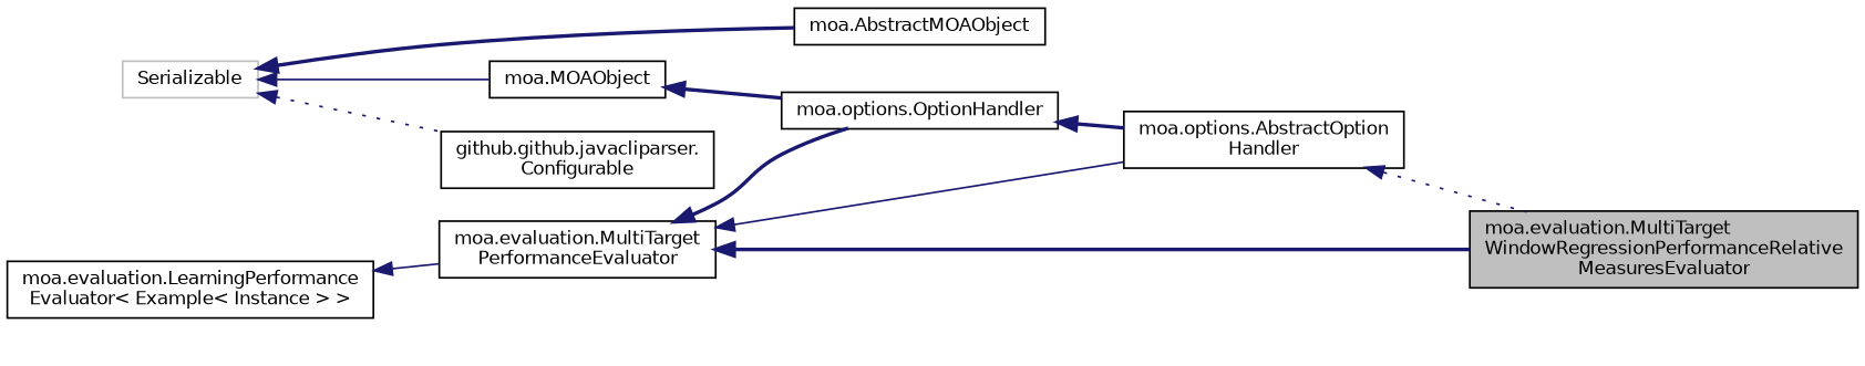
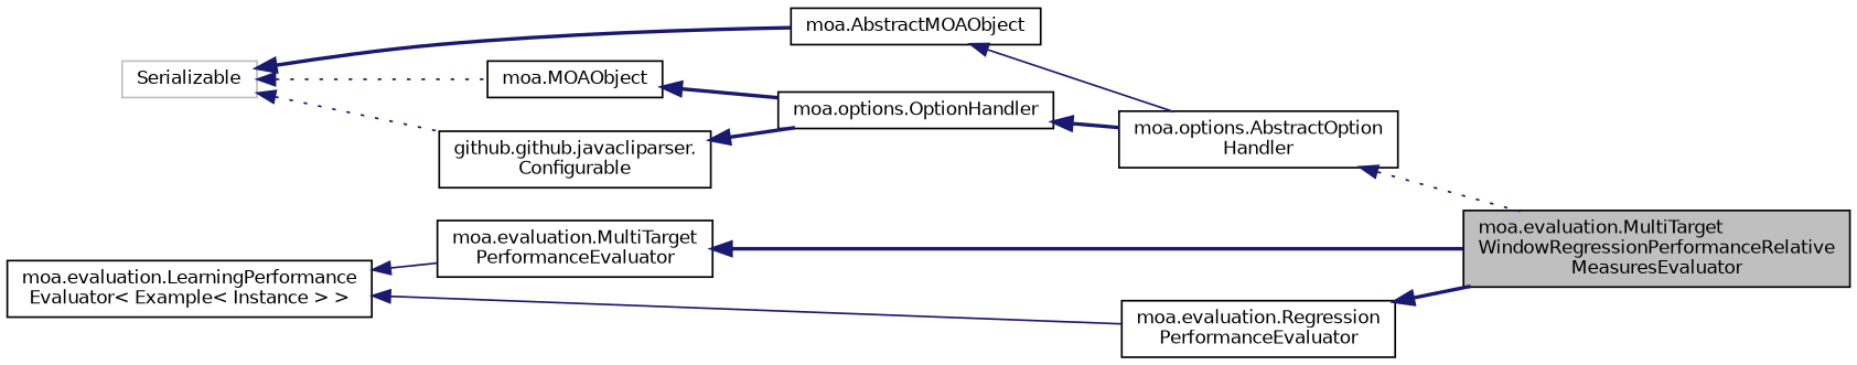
  digraph {
    rankdir=LR
    node [color=black fillcolor=white fontname=Helvetica fontsize=10 shape=record style=filled]
    edge [color=midnightblue dir=back fontname=Helvetica fontsize=10 labelfontname=Helvetica labelfontsize=10 style=bold]
    n1 [fillcolor=grey75 fontcolor=black height=0.2 label="moa.evaluation.MultiTarget\lWindowRegressionPerformanceRelative\lMeasuresEvaluator" width=0.4]
    n2 [height=0.2 label="moa.options.AbstractOption\lHandler" width=0.4]
    n3 [height=0.2 label="moa.AbstractMOAObject" width=0.4]
    n4 [height=0.2 label="moa.MOAObject" width=0.4]
    n5 [height=0.2 label="moa.options.OptionHandler" width=0.4]
    n6 [color=grey75 height=0.2 label=Serializable width=0.4]
    n7 [height=0.2 label="github.github.javacliparser.\lConfigurable" width=0.4]
    n8 [height=0.2 label="moa.evaluation.MultiTarget\lPerformanceEvaluator" width=0.4]
    n9 [height=0.2 label="moa.evaluation.LearningPerformance\lEvaluator\< Example\< Instance \> \>" width=0.4]
+   n10 [height=0.2 label="moa.evaluation.Regression\lPerformanceEvaluator" width=0.4]
    n2 -> n1 [style=dotted]
-   n8 -> n2 [style=solid]
+   n3 -> n2 [style=solid]
    n4 -> n5
    n5 -> n2
    n6 -> n3
-   n6 -> n4 [style=solid]
+   n6 -> n4 [style=dotted]
    n6 -> n7 [style=dotted]
-   n8 -> n5
+   n7 -> n5
    n8 -> n1
    n9 -> n8 [style=solid]
+   n9 -> n10 [style=solid]
+   n10 -> n1
  }
